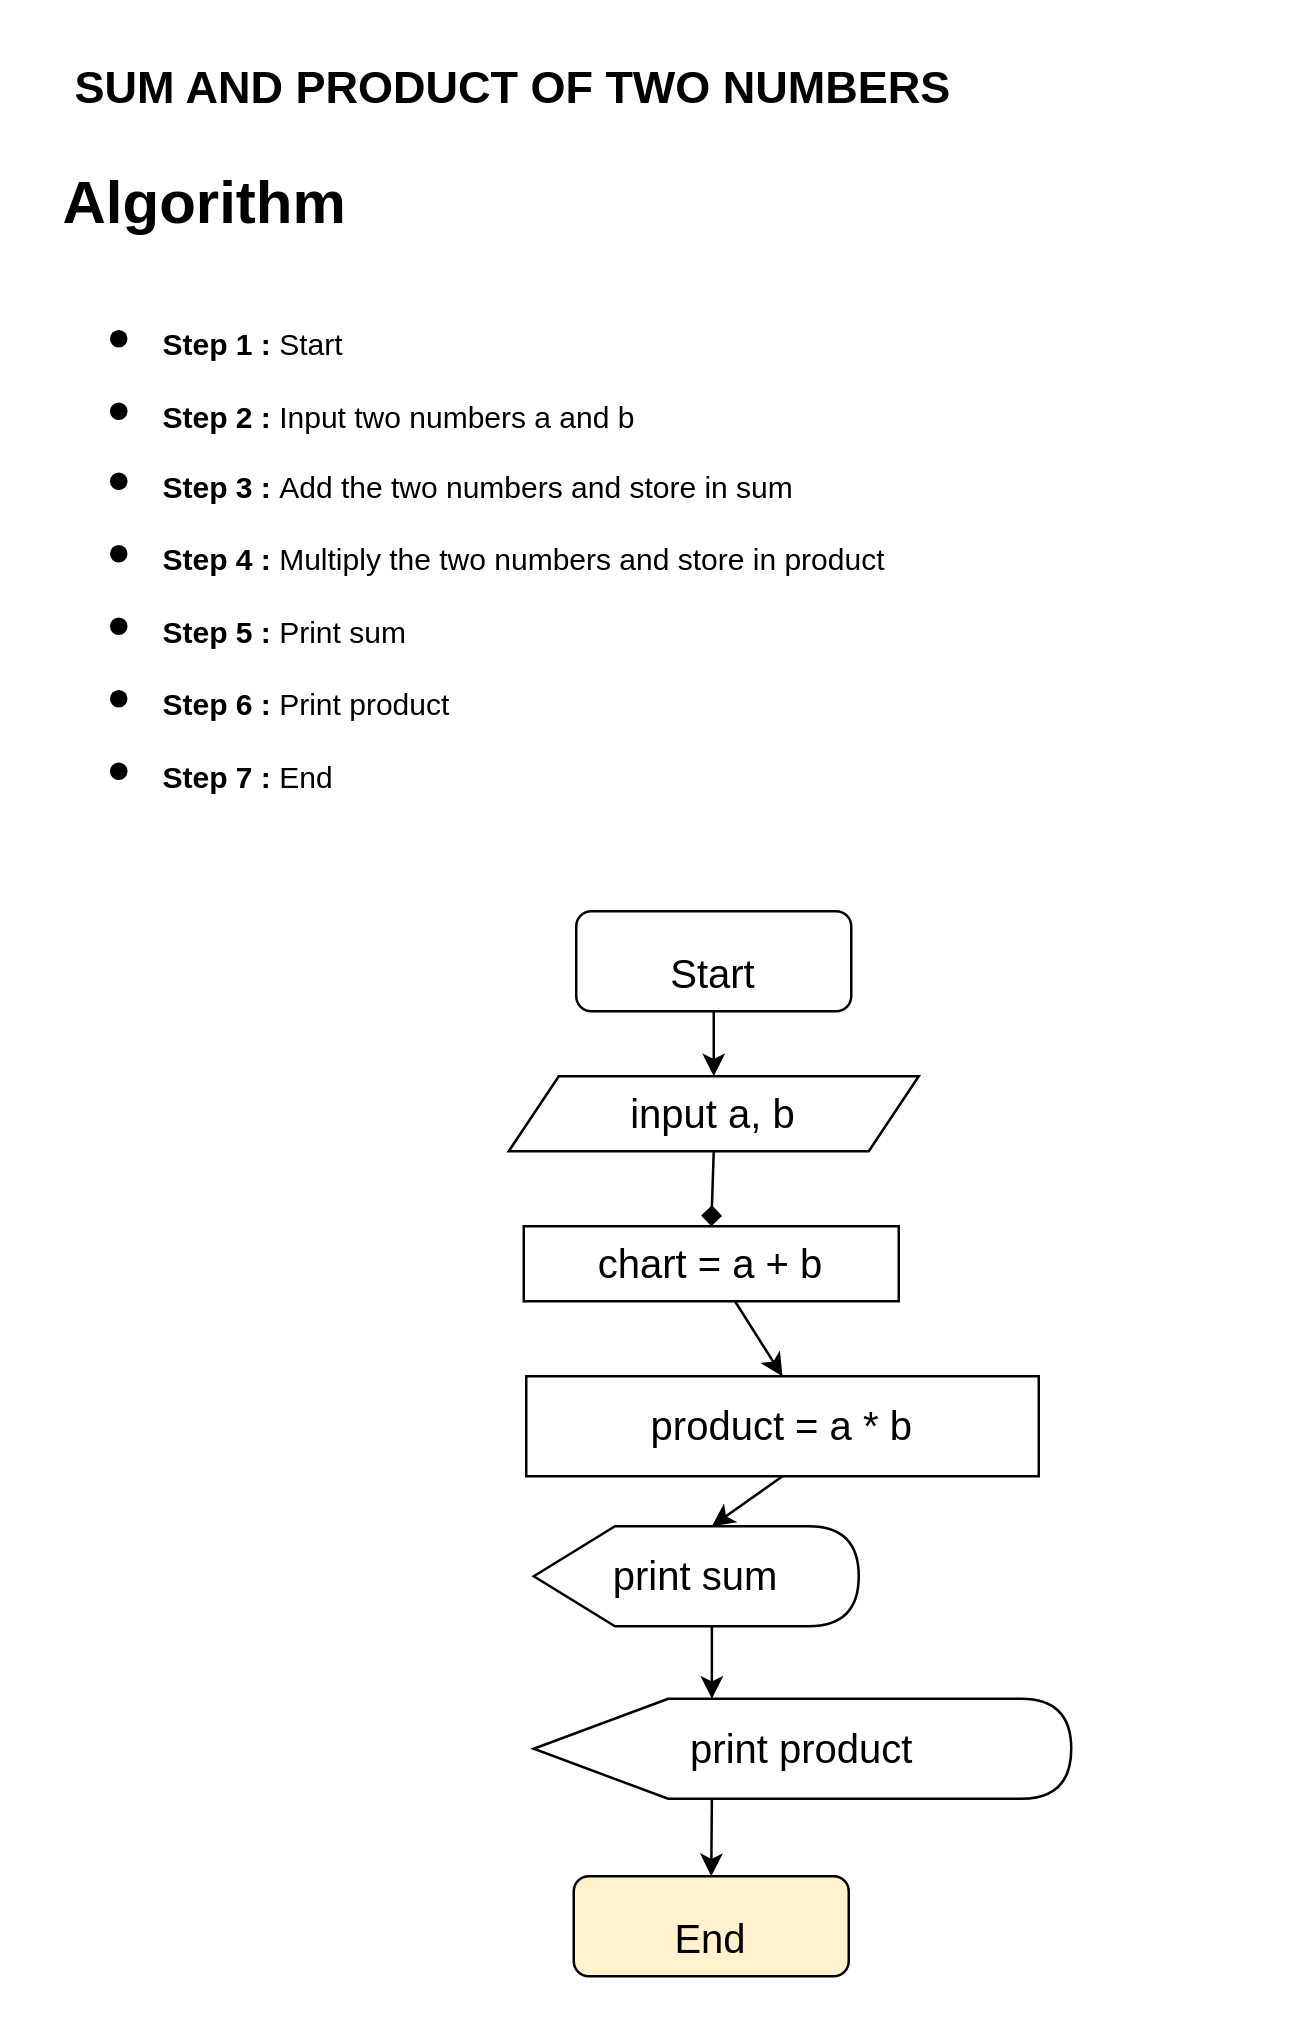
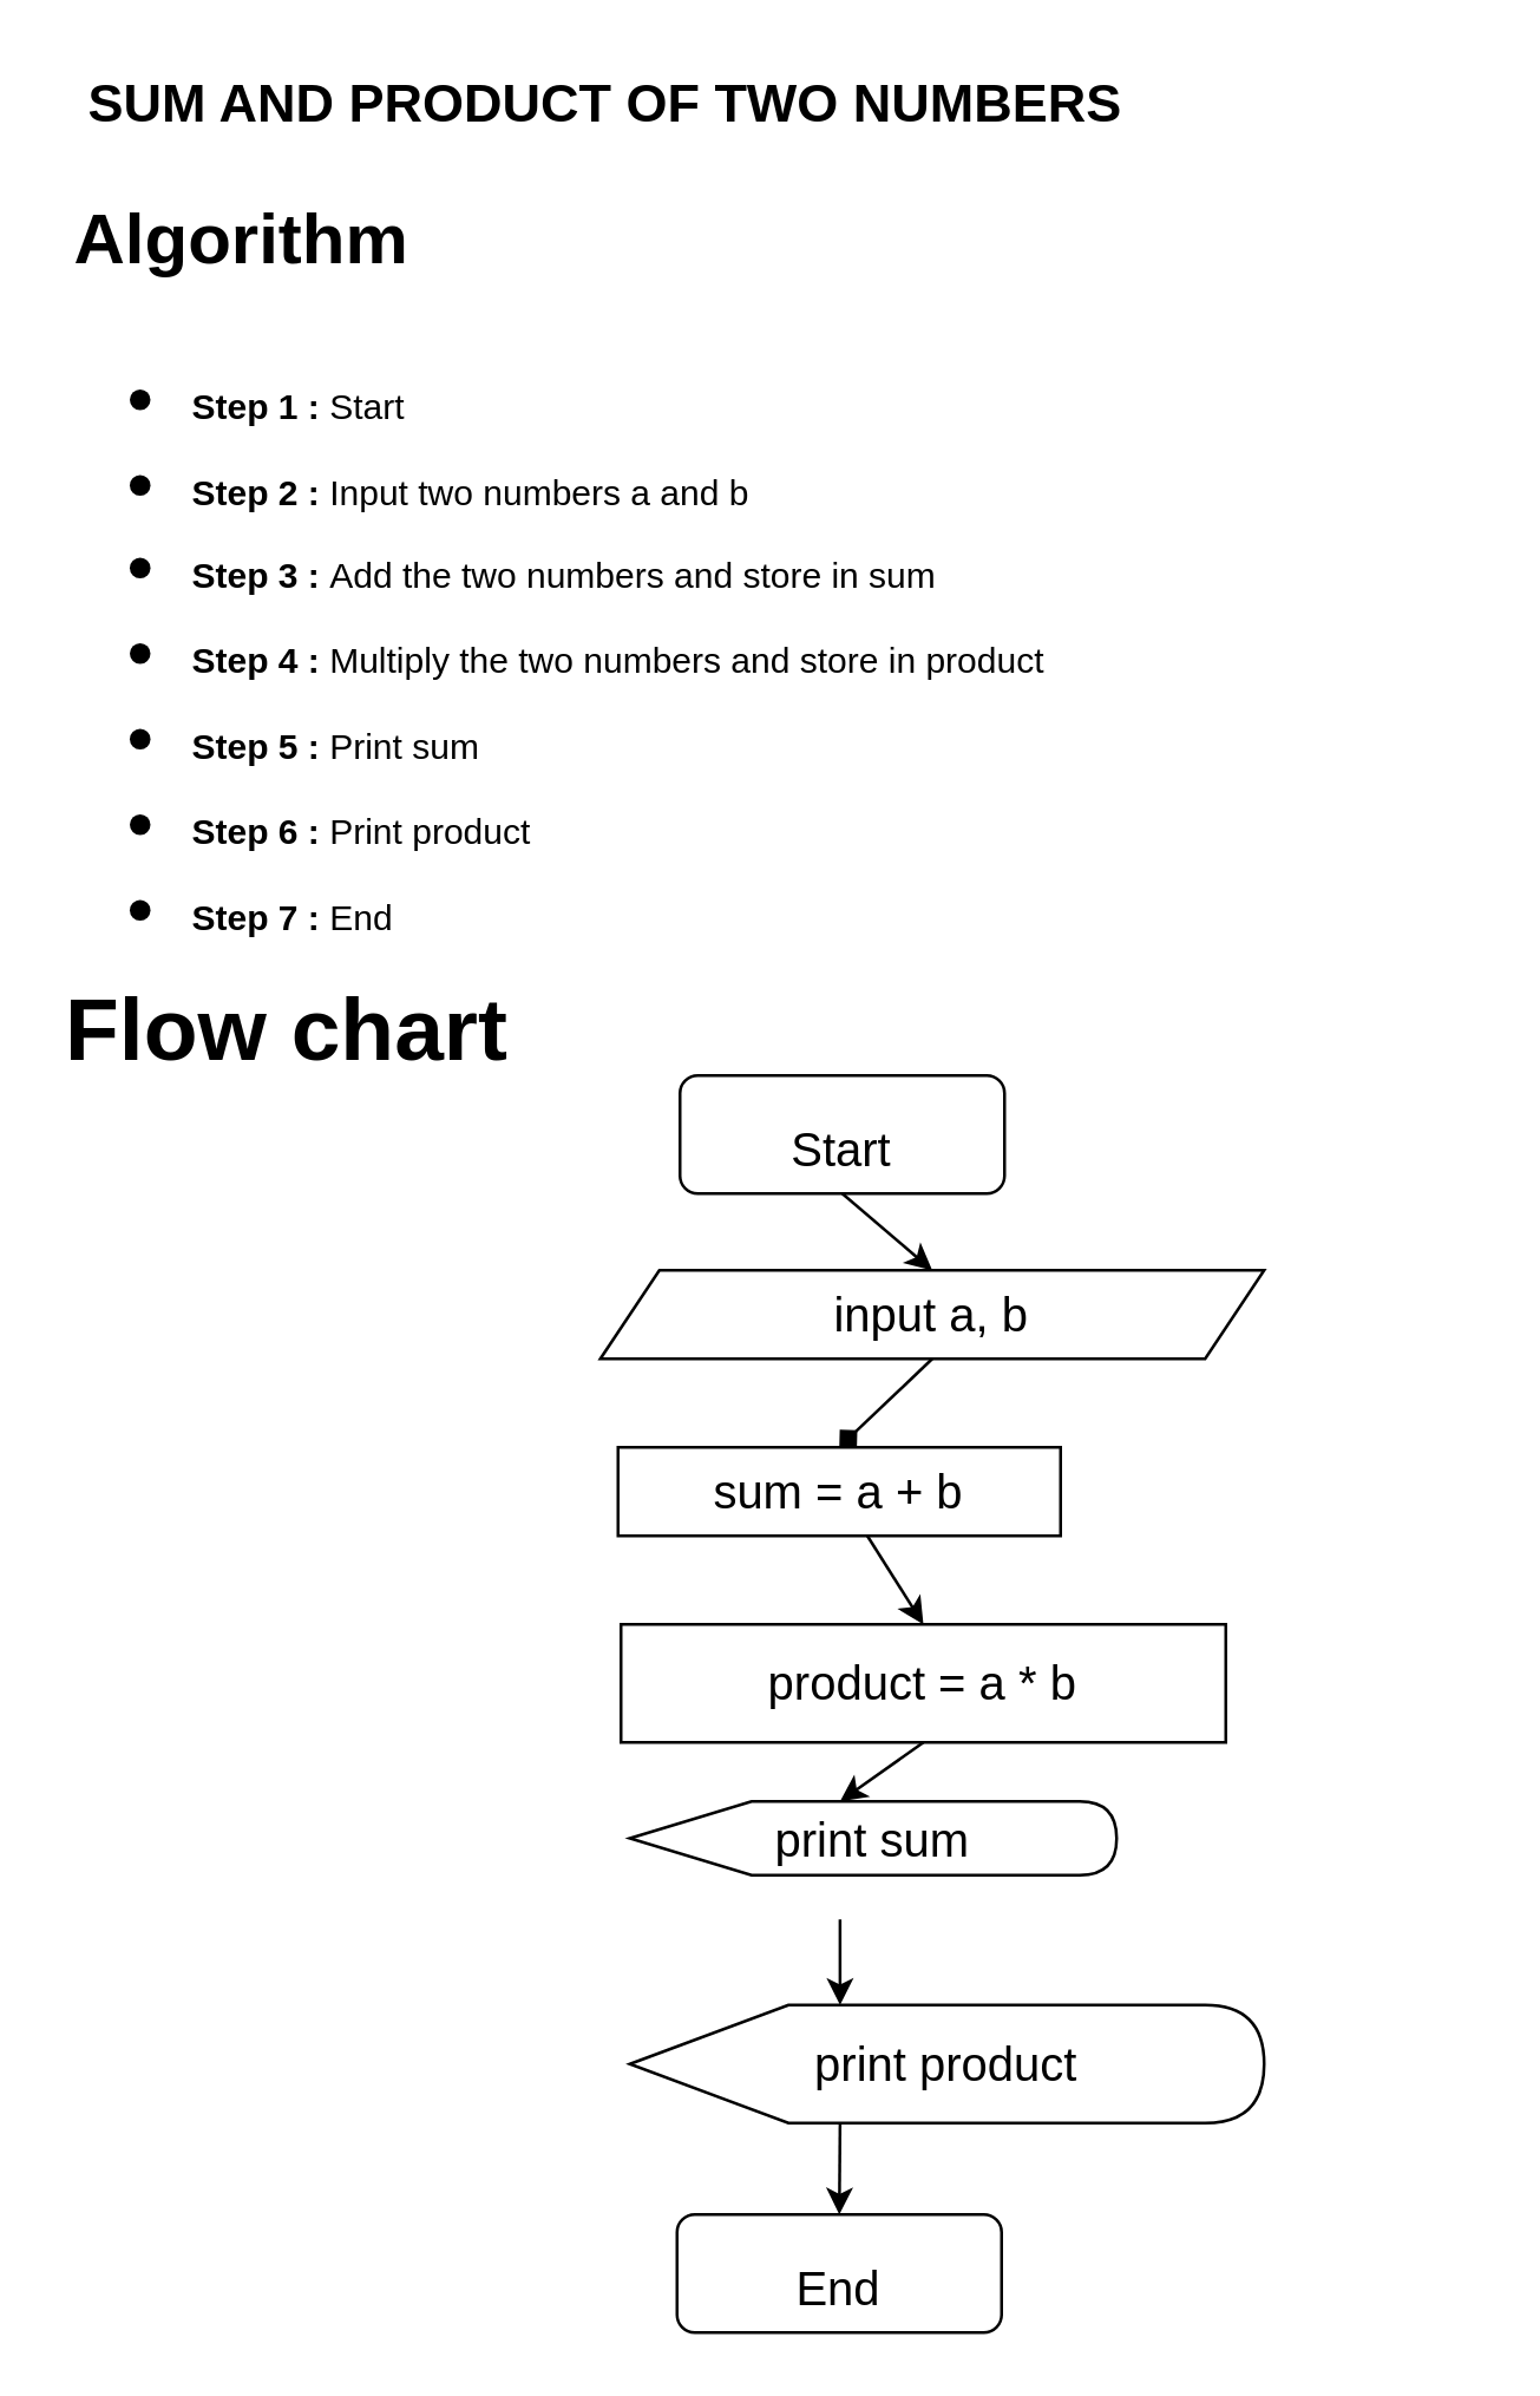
  <mxCell id="0" />
  <mxCell id="1" parent="0" />
  <mxCell id="2" value="&lt;h1&gt;&lt;span&gt;Algorithm&lt;/span&gt;&lt;/h1&gt;&lt;h1&gt;&lt;ul&gt;&lt;li&gt;&lt;span style=&quot;font-size: 12px&quot;&gt;Step 1 :&lt;/span&gt;&lt;span style=&quot;font-size: 12px ; font-weight: normal&quot;&gt; Start&lt;/span&gt;&lt;/li&gt;&lt;li&gt;&lt;span style=&quot;font-size: 12px&quot;&gt;Step 2 :&lt;/span&gt;&lt;span style=&quot;font-size: 12px ; font-weight: normal&quot;&gt;&amp;nbsp;Input two numbers a and b&lt;/span&gt;&lt;/li&gt;&lt;li&gt;&lt;span style=&quot;font-size: 12px&quot;&gt;Step 3 :&lt;/span&gt;&lt;span style=&quot;font-size: 12px ; font-weight: normal&quot;&gt;&amp;nbsp;Add the two numbers and store in sum&lt;/span&gt;&lt;/li&gt;&lt;li&gt;&lt;span style=&quot;font-size: 12px&quot;&gt;Step 4 :&lt;/span&gt;&lt;span style=&quot;font-size: 12px ; font-weight: normal&quot;&gt;&amp;nbsp;Multiply the two numbers and store in product&lt;/span&gt;&lt;/li&gt;&lt;li&gt;&lt;span style=&quot;font-size: 12px&quot;&gt;Step 5 :&lt;/span&gt;&lt;span style=&quot;font-size: 12px ; font-weight: normal&quot;&gt;&amp;nbsp;Print sum&lt;/span&gt;&lt;/li&gt;&lt;li&gt;&lt;span style=&quot;font-size: 12px&quot;&gt;Step 6 :&lt;/span&gt;&lt;span style=&quot;font-size: 12px ; font-weight: normal&quot;&gt;&amp;nbsp;Print product&amp;nbsp;&lt;/span&gt;&lt;/li&gt;&lt;li&gt;&lt;span style=&quot;font-size: 12px&quot;&gt;Step 7 :&lt;/span&gt;&lt;span style=&quot;font-size: 12px ; font-weight: normal&quot;&gt;&amp;nbsp;End&lt;/span&gt;&lt;/li&gt;&lt;li&gt;&lt;/li&gt;&lt;/ul&gt;&lt;/h1&gt;" style="text;html=1;strokeColor=none;fillColor=none;spacing=5;spacingTop=-20;whiteSpace=wrap;overflow=hidden;rounded=0;" vertex="1" parent="1"><mxGeometry x="20" y="61" width="480" height="270" as="geometry" /></mxCell>
  <mxCell id="3" value="&lt;b&gt;&lt;font style=&quot;font-size: 18px&quot;&gt;SUM AND PRODUCT OF TWO NUMBERS&lt;/font&gt;&lt;/b&gt;" style="text;html=1;strokeColor=none;fillColor=none;align=center;verticalAlign=middle;whiteSpace=wrap;rounded=0;" vertex="1" parent="1"><mxGeometry x="20" y="20" width="370" height="30" as="geometry" /></mxCell>
+ <mxCell id="4" value="&lt;h1&gt;&lt;font style=&quot;font-size: 30px&quot;&gt;Flow chart&lt;/font&gt;&lt;/h1&gt;" style="text;html=1;strokeColor=none;fillColor=none;align=left;verticalAlign=middle;whiteSpace=wrap;rounded=0;fontSize=18;" vertex="1" parent="1"><mxGeometry x="20" y="331" width="210" height="30" as="geometry" /></mxCell>
  <mxCell id="5" value="&lt;font style=&quot;font-size: 16px&quot;&gt;Start&lt;/font&gt;" style="rounded=1;whiteSpace=wrap;html=1;fontSize=30;align=center;" vertex="1" parent="1"><mxGeometry x="230" y="364" width="110" height="40" as="geometry" /></mxCell>
- <mxCell id="6" value="input a, b" style="shape=parallelogram;perimeter=parallelogramPerimeter;whiteSpace=wrap;html=1;fixedSize=1;fontSize=16;" vertex="1" parent="1"><mxGeometry x="203" y="430" width="164" height="30" as="geometry" /></mxCell>
+ <mxCell id="6" value="input a, b" style="shape=parallelogram;perimeter=parallelogramPerimeter;whiteSpace=wrap;html=1;fixedSize=1;fontSize=16;" vertex="1" parent="1"><mxGeometry x="203" y="430" width="225" height="30" as="geometry" /></mxCell>
  <mxCell id="7" value="" style="endArrow=classic;html=1;rounded=0;fontSize=16;entryX=0.5;entryY=0;entryDx=0;entryDy=0;exitX=0.5;exitY=1;exitDx=0;exitDy=0;" edge="1" parent="1" source="5" target="6"><mxGeometry width="50" height="50" relative="1" as="geometry"><mxPoint x="330" y="380" as="sourcePoint" /><mxPoint x="380" y="330" as="targetPoint" /></mxGeometry></mxCell>
- <mxCell id="8" value="chart = a + b" style="rounded=0;whiteSpace=wrap;html=1;fontSize=16;" vertex="1" parent="1"><mxGeometry x="209" y="490" width="150" height="30" as="geometry" /></mxCell>
+ <mxCell id="8" value="sum = a + b" style="rounded=0;whiteSpace=wrap;html=1;fontSize=16;" vertex="1" parent="1"><mxGeometry x="209" y="490" width="150" height="30" as="geometry" /></mxCell>
  <mxCell id="9" value="" style="endArrow=diamond;html=1;rounded=0;fontSize=16;entryX=0.5;entryY=0;entryDx=0;entryDy=0;exitX=0.5;exitY=1;exitDx=0;exitDy=0;" edge="1" parent="1" source="6" target="8"><mxGeometry width="50" height="50" relative="1" as="geometry"><mxPoint x="330" y="380" as="sourcePoint" /><mxPoint x="380" y="330" as="targetPoint" /></mxGeometry></mxCell>
  <mxCell id="10" value="product = a * b" style="rounded=0;whiteSpace=wrap;html=1;fontSize=16;" vertex="1" parent="1"><mxGeometry x="210" y="550" width="205" height="40" as="geometry" /></mxCell>
  <mxCell id="11" value="" style="endArrow=classic;html=1;rounded=0;fontSize=16;entryX=0.5;entryY=0;entryDx=0;entryDy=0;" edge="1" parent="1" source="8" target="10"><mxGeometry width="50" height="50" relative="1" as="geometry"><mxPoint x="330" y="380" as="sourcePoint" /><mxPoint x="380" y="330" as="targetPoint" /></mxGeometry></mxCell>
- <mxCell id="12" value="print sum" style="shape=display;whiteSpace=wrap;html=1;fontSize=16;" vertex="1" parent="1"><mxGeometry x="213" y="610" width="130" height="40" as="geometry" /></mxCell>
+ <mxCell id="12" value="print sum" style="shape=display;whiteSpace=wrap;html=1;fontSize=16;" vertex="1" parent="1"><mxGeometry x="213" y="610" width="165" height="25" as="geometry" /></mxCell>
  <mxCell id="13" value="" style="endArrow=classic;html=1;rounded=0;fontSize=16;entryX=0;entryY=0;entryDx=71.25;entryDy=0;entryPerimeter=0;exitX=0.5;exitY=1;exitDx=0;exitDy=0;" edge="1" parent="1" source="10" target="12"><mxGeometry width="50" height="50" relative="1" as="geometry"><mxPoint x="330" y="540" as="sourcePoint" /><mxPoint x="380" y="490" as="targetPoint" /></mxGeometry></mxCell>
  <mxCell id="14" value="print product" style="shape=display;whiteSpace=wrap;html=1;fontSize=16;" vertex="1" parent="1"><mxGeometry x="213" y="679" width="215" height="40" as="geometry" /></mxCell>
  <mxCell id="15" value="" style="endArrow=classic;html=1;rounded=0;fontSize=16;entryX=0;entryY=0;entryDx=71.25;entryDy=0;entryPerimeter=0;exitX=0;exitY=0;exitDx=71.25;exitDy=40;exitPerimeter=0;" edge="1" parent="1" source="12" target="14"><mxGeometry width="50" height="50" relative="1" as="geometry"><mxPoint x="330" y="540" as="sourcePoint" /><mxPoint x="380" y="490" as="targetPoint" /></mxGeometry></mxCell>
- <mxCell id="16" value="&lt;font style=&quot;font-size: 16px&quot;&gt;End&lt;/font&gt;" style="rounded=1;whiteSpace=wrap;html=1;fontSize=30;align=center;fillColor=#fff2cc;" vertex="1" parent="1"><mxGeometry x="229" y="750" width="110" height="40" as="geometry" /></mxCell>
+ <mxCell id="16" value="&lt;font style=&quot;font-size: 16px&quot;&gt;End&lt;/font&gt;" style="rounded=1;whiteSpace=wrap;html=1;fontSize=30;align=center;" vertex="1" parent="1"><mxGeometry x="229" y="750" width="110" height="40" as="geometry" /></mxCell>
  <mxCell id="17" value="" style="endArrow=classic;html=1;rounded=0;fontSize=16;entryX=0.5;entryY=0;entryDx=0;entryDy=0;exitX=0;exitY=0;exitDx=71.25;exitDy=40;exitPerimeter=0;" edge="1" parent="1" source="14" target="16"><mxGeometry width="50" height="50" relative="1" as="geometry"><mxPoint x="330" y="540" as="sourcePoint" /><mxPoint x="380" y="490" as="targetPoint" /></mxGeometry></mxCell>
